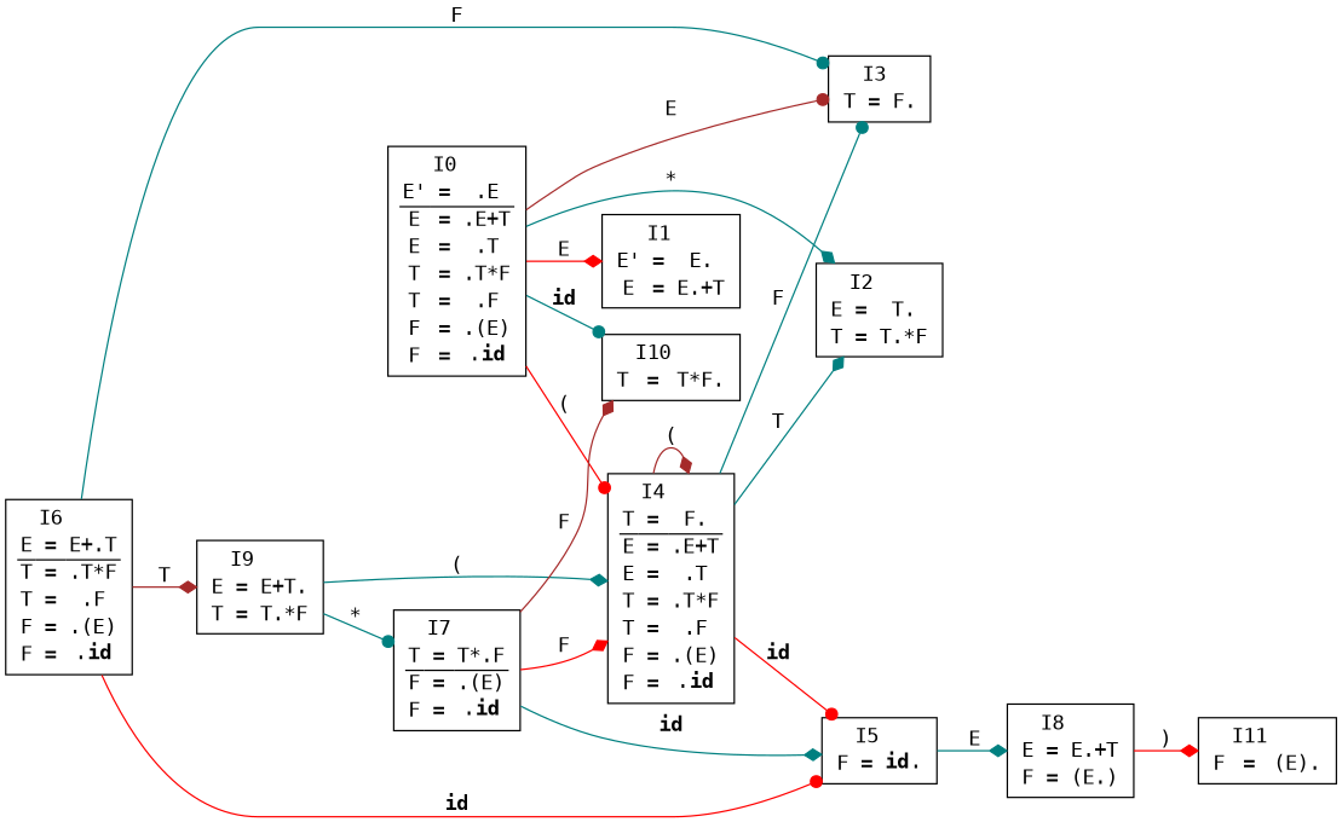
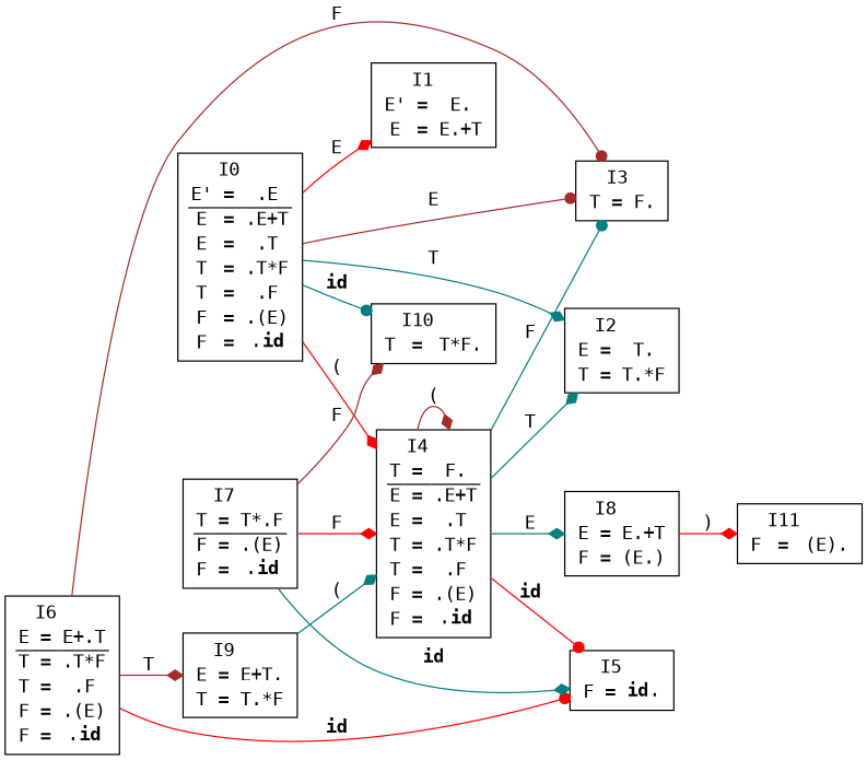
  digraph {
    rankdir=LR
    node [fontname=Consolas shape=rect]
    edge [arrowhead=diamond color=teal fontname=Consolas]
    n1 [label=<   <TABLE BORDER="0" CELLBORDER="0" CELLSPACING="0">   <TR><TD></TD><TD>I0</TD><TD></TD></TR>   <TR><TD>E'</TD><TD>=</TD><TD>.E</TD></TR>   <HR/>   <TR><TD>E</TD><TD>=</TD><TD>.E+T</TD></TR>   <TR><TD>E</TD><TD>=</TD><TD>.T</TD></TR>   <TR><TD>T</TD><TD>=</TD><TD>.T*F</TD></TR>   <TR><TD>T</TD><TD>=</TD><TD>.F</TD></TR>   <TR><TD>F</TD><TD>=</TD><TD>.(E)</TD></TR>   <TR><TD>F</TD><TD>=</TD><TD>.<B>id</B></TD></TR> </TABLE>>]
    n2 [label=<     <TABLE BORDER="0" CELLBORDER="0" CELLSPACING="0">     <TR><TD></TD><TD>I1</TD><TD></TD></TR>     <TR><TD>E'</TD><TD>=</TD><TD>E.</TD></TR>     <TR><TD>E</TD><TD>=</TD><TD>E.+T</TD></TR>     </TABLE>         >]
    n3 [label=<     <TABLE BORDER="0" CELLBORDER="0" CELLSPACING="0">     <TR><TD></TD><TD>I2</TD><TD></TD></TR>     <TR><TD>E</TD><TD>=</TD><TD>T.</TD></TR>     <TR><TD>T</TD><TD>=</TD><TD>T.*F</TD></TR>     </TABLE>         >]
    n4 [label=<     <TABLE BORDER="0" CELLBORDER="0" CELLSPACING="0">     <TR><TD></TD><TD>I3</TD><TD></TD></TR>     <TR><TD>T</TD><TD>=</TD><TD>F.</TD></TR>     </TABLE>         >]
    n5 [label=<     <TABLE BORDER="0" CELLBORDER="0" CELLSPACING="0">     <TR><TD></TD><TD>I4</TD><TD></TD></TR>     <TR><TD>T</TD><TD>=</TD><TD>F.</TD></TR>     <HR/>     <TR><TD>E</TD><TD>=</TD><TD>.E+T</TD></TR>     <TR><TD>E</TD><TD>=</TD><TD>.T</TD></TR>     <TR><TD>T</TD><TD>=</TD><TD>.T*F</TD></TR>     <TR><TD>T</TD><TD>=</TD><TD>.F</TD></TR>     <TR><TD>F</TD><TD>=</TD><TD>.(E)</TD></TR>     <TR><TD>F</TD><TD>=</TD><TD>.<B>id</B></TD></TR>     </TABLE>         >]
    n6 [label=<   <TABLE BORDER="0" CELLBORDER="0" CELLSPACING="0">   <TR><TD></TD><TD>I10</TD><TD></TD></TR>   <TR><TD>T</TD><TD>=</TD><TD>T*F.</TD></TR> </TABLE>     >]
    n7 [label=<     <TABLE BORDER="0" CELLBORDER="0" CELLSPACING="0">     <TR><TD></TD><TD>I5</TD><TD></TD></TR>     <TR><TD>F</TD><TD>=</TD><TD><B>id</B>.</TD></TR>     </TABLE>         >]
    n8 [label=<     <TABLE BORDER="0" CELLBORDER="0" CELLSPACING="0">     <TR><TD></TD><TD>I8</TD><TD></TD></TR>     <TR><TD>E</TD><TD>=</TD><TD>E.+T</TD></TR>     <TR><TD>F</TD><TD>=</TD><TD>(E.)</TD></TR>     </TABLE>         >]
    n9 [label=<     <TABLE BORDER="0" CELLBORDER="0" CELLSPACING="0">     <TR><TD></TD><TD>I6</TD><TD></TD></TR>     <TR><TD>E</TD><TD>=</TD><TD>E+.T</TD></TR>     <HR/>     <TR><TD>T</TD><TD>=</TD><TD>.T*F</TD></TR>     <TR><TD>T</TD><TD>=</TD><TD>.F</TD></TR>     <TR><TD>F</TD><TD>=</TD><TD>.(E)</TD></TR>     <TR><TD>F</TD><TD>=</TD><TD>.<B>id</B></TD></TR>     </TABLE>         >]
    n10 [label=<   <TABLE BORDER="0" CELLBORDER="0" CELLSPACING="0">   <TR><TD></TD><TD>I9</TD><TD></TD></TR>   <TR><TD>E</TD><TD>=</TD><TD>E+T.</TD></TR>   <TR><TD>T</TD><TD>=</TD><TD>T.*F</TD></TR> </TABLE>     >]
    n11 [label=<     <TABLE BORDER="0" CELLBORDER="0" CELLSPACING="0">     <TR><TD></TD><TD>I7</TD><TD></TD></TR>     <TR><TD>T</TD><TD>=</TD><TD>T*.F</TD></TR>     <HR/>     <TR><TD>F</TD><TD>=</TD><TD>.(E)</TD></TR>     <TR><TD>F</TD><TD>=</TD><TD>.<B>id</B></TD></TR>     </TABLE>         >]
    n12 [label=<   <TABLE BORDER="0" CELLBORDER="0" CELLSPACING="0">   <TR><TD></TD><TD>I11</TD><TD></TD></TR>   <TR><TD>F</TD><TD>=</TD><TD>(E).</TD></TR> </TABLE>     >]
    n1 -> n2 [color=red label=E]
-   n1 -> n3 [label="*"]
+   n1 -> n3 [label=T]
    n1 -> n4 [arrowhead=dot color=brown label=E]
-   n1 -> n5 [arrowhead=dot color=red label="("]
+   n1 -> n5 [color=red label="("]
    n1 -> n6 [arrowhead=dot label=<<B>id</B>>]
    n5 -> n3 [label=T]
    n5 -> n4 [arrowhead=dot label=F]
    n5 -> n5 [color=brown label="("]
    n5 -> n7 [arrowhead=dot color=red label=<<B>id</B>>]
-   n7 -> n8 [label=E]
+   n5 -> n8 [label=E]
    n8 -> n12 [color=red label=")"]
-   n9 -> n4 [arrowhead=dot label=F]
+   n9 -> n4 [arrowhead=dot color=brown label=F]
    n9 -> n7 [arrowhead=dot color=red label=<<B>id</B>>]
    n9 -> n10 [color=brown label=T]
    n10 -> n5 [label="("]
-   n10 -> n11 [arrowhead=dot label="*"]
    n11 -> n5 [color=red label=F]
    n11 -> n6 [color=brown label=F]
    n11 -> n7 [label=<<B>id</B>>]
  }
